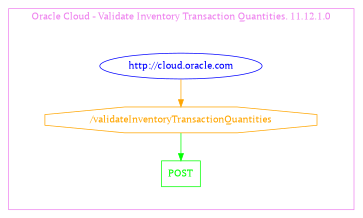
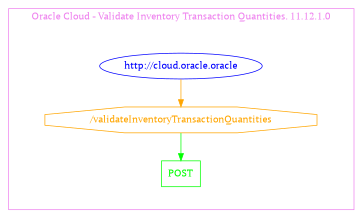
  digraph {
    rankdir=TB
    fontname="PT Serif"
    node [fontname="PT Serif"]
    edge [fontname="PT Serif"]
    n1 [color=green fontcolor=green label=POST shape=box]
    n2 [color=orange fontcolor=orange label="/validateInventoryTransactionQuantities" shape=octagon]
-   n3 [color=blue fontcolor=blue label="http://cloud.oracle.com" shape=ellipse]
+   n3 [color=blue fontcolor=blue label="http://cloud.oracle.oracle" shape=ellipse]
    subgraph cluster_1 {
      color=violet
      fontcolor=violet
      label="Oracle Cloud - Validate Inventory Transaction Quantities. 11.12.1.0"
      subgraph cluster_2 {
        color=white
        fontcolor=white
        n3
        subgraph cluster_3 {
          color=white
          fontcolor=white
          n2
          subgraph cluster_4 {
            color=white
            fontcolor=white
            n1
          }
        }
      }
    }
    n2 -> n1 [color=green fontcolor=green]
    n3 -> n2 [color=orange fontcolor=orange]
  }
